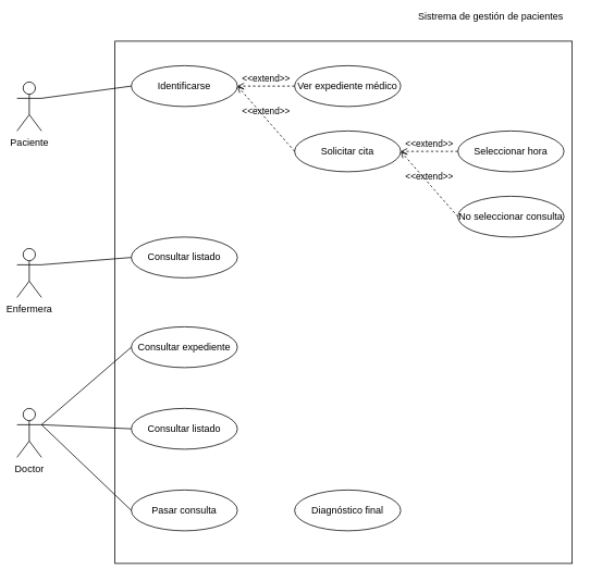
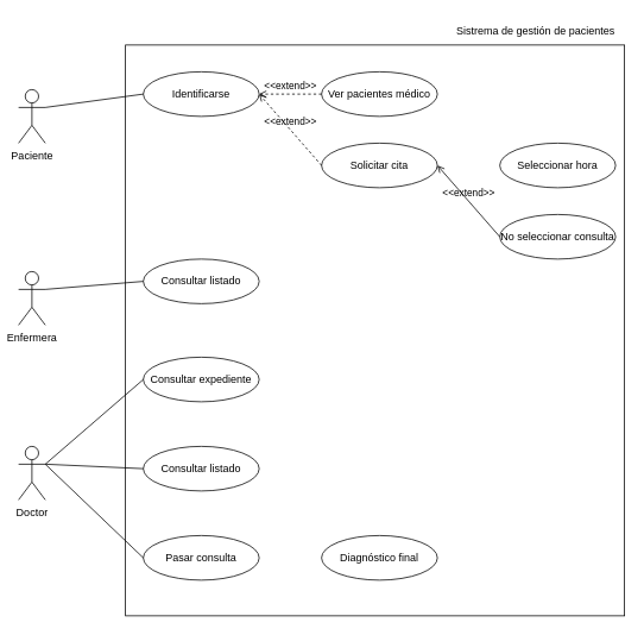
  <mxCell id="0" />
  <mxCell id="1" parent="0" />
  <mxCell id="2" value="" style="rounded=0;whiteSpace=wrap;html=1;fillColor=none;" vertex="1" parent="1"><mxGeometry x="140" y="50" width="560" height="640" as="geometry" /></mxCell>
  <mxCell id="3" value="Doctor" style="shape=umlActor;verticalLabelPosition=bottom;verticalAlign=top;html=1;outlineConnect=0;" vertex="1" parent="1"><mxGeometry x="20" y="500" width="30" height="60" as="geometry" /></mxCell>
  <mxCell id="4" value="Enfermera" style="shape=umlActor;verticalLabelPosition=bottom;verticalAlign=top;html=1;outlineConnect=0;" vertex="1" parent="1"><mxGeometry x="20" y="304" width="30" height="60" as="geometry" /></mxCell>
  <mxCell id="5" value="Paciente" style="shape=umlActor;verticalLabelPosition=bottom;verticalAlign=top;html=1;outlineConnect=0;" vertex="1" parent="1"><mxGeometry x="20" y="100" width="30" height="60" as="geometry" /></mxCell>
  <mxCell id="6" value="Identificarse" style="ellipse;whiteSpace=wrap;html=1;" vertex="1" parent="1"><mxGeometry x="160" y="80" width="130" height="50" as="geometry" /></mxCell>
- <mxCell id="7" value="Ver expediente médico" style="ellipse;whiteSpace=wrap;html=1;" vertex="1" parent="1"><mxGeometry x="360" y="80" width="130" height="50" as="geometry" /></mxCell>
+ <mxCell id="7" value="Ver pacientes médico" style="ellipse;whiteSpace=wrap;html=1;" vertex="1" parent="1"><mxGeometry x="360" y="80" width="130" height="50" as="geometry" /></mxCell>
  <mxCell id="8" value="Solicitar cita" style="ellipse;whiteSpace=wrap;html=1;" vertex="1" parent="1"><mxGeometry x="360" y="160" width="130" height="50" as="geometry" /></mxCell>
  <mxCell id="9" value="Seleccionar hora" style="ellipse;whiteSpace=wrap;html=1;" vertex="1" parent="1"><mxGeometry x="560" y="160" width="130" height="50" as="geometry" /></mxCell>
  <mxCell id="10" value="No seleccionar consulta" style="ellipse;whiteSpace=wrap;html=1;" vertex="1" parent="1"><mxGeometry x="560" y="240" width="130" height="50" as="geometry" /></mxCell>
  <mxCell id="11" value="Consultar listado" style="ellipse;whiteSpace=wrap;html=1;" vertex="1" parent="1"><mxGeometry x="160" y="290" width="130" height="50" as="geometry" /></mxCell>
  <mxCell id="12" value="Consultar expediente" style="ellipse;whiteSpace=wrap;html=1;" vertex="1" parent="1"><mxGeometry x="160" y="400" width="130" height="50" as="geometry" /></mxCell>
  <mxCell id="13" value="Consultar listado" style="ellipse;whiteSpace=wrap;html=1;" vertex="1" parent="1"><mxGeometry x="160" y="500" width="130" height="50" as="geometry" /></mxCell>
  <mxCell id="14" value="Pasar consulta" style="ellipse;whiteSpace=wrap;html=1;" vertex="1" parent="1"><mxGeometry x="160" y="600" width="130" height="50" as="geometry" /></mxCell>
  <mxCell id="15" value="Diagnóstico final" style="ellipse;whiteSpace=wrap;html=1;" vertex="1" parent="1"><mxGeometry x="360" y="600" width="130" height="50" as="geometry" /></mxCell>
  <mxCell id="16" value="" style="endArrow=none;html=1;rounded=0;exitX=1;exitY=0.333;exitDx=0;exitDy=0;exitPerimeter=0;entryX=0;entryY=0.5;entryDx=0;entryDy=0;" edge="1" parent="1" source="5" target="6"><mxGeometry width="50" height="50" relative="1" as="geometry"><mxPoint x="310" y="280" as="sourcePoint" /><mxPoint x="360" y="230" as="targetPoint" /></mxGeometry></mxCell>
  <mxCell id="17" value="" style="endArrow=none;html=1;rounded=0;exitX=0;exitY=0.5;exitDx=0;exitDy=0;entryX=1;entryY=0.333;entryDx=0;entryDy=0;entryPerimeter=0;" edge="1" parent="1" source="11" target="4"><mxGeometry width="50" height="50" relative="1" as="geometry"><mxPoint x="60" y="60" as="sourcePoint" /><mxPoint x="170" y="75" as="targetPoint" /></mxGeometry></mxCell>
  <mxCell id="18" value="" style="endArrow=none;html=1;rounded=0;exitX=0;exitY=0.5;exitDx=0;exitDy=0;entryX=1;entryY=0.333;entryDx=0;entryDy=0;entryPerimeter=0;" edge="1" parent="1" source="12" target="3"><mxGeometry width="50" height="50" relative="1" as="geometry"><mxPoint x="170" y="325" as="sourcePoint" /><mxPoint x="60" y="334" as="targetPoint" /></mxGeometry></mxCell>
  <mxCell id="19" value="" style="endArrow=none;html=1;rounded=0;exitX=0;exitY=0.5;exitDx=0;exitDy=0;entryX=1;entryY=0.333;entryDx=0;entryDy=0;entryPerimeter=0;" edge="1" parent="1" source="13" target="3"><mxGeometry width="50" height="50" relative="1" as="geometry"><mxPoint x="170" y="435" as="sourcePoint" /><mxPoint x="60" y="444" as="targetPoint" /></mxGeometry></mxCell>
  <mxCell id="20" value="" style="endArrow=none;html=1;rounded=0;exitX=0;exitY=0.5;exitDx=0;exitDy=0;entryX=1;entryY=0.333;entryDx=0;entryDy=0;entryPerimeter=0;" edge="1" parent="1" source="14" target="3"><mxGeometry width="50" height="50" relative="1" as="geometry"><mxPoint x="170" y="535" as="sourcePoint" /><mxPoint x="60" y="444" as="targetPoint" /></mxGeometry></mxCell>
  <mxCell id="21" value="&amp;lt;&amp;lt;extend&amp;gt;&amp;gt;" style="html=1;verticalAlign=bottom;labelBackgroundColor=none;endArrow=open;endFill=0;dashed=1;rounded=0;entryX=1;entryY=0.5;entryDx=0;entryDy=0;exitX=0;exitY=0.5;exitDx=0;exitDy=0;" edge="1" parent="1" source="7" target="6"><mxGeometry width="160" relative="1" as="geometry"><mxPoint x="470" y="0" as="sourcePoint" /><mxPoint x="410" y="90" as="targetPoint" /></mxGeometry></mxCell>
  <mxCell id="22" value="&amp;lt;&amp;lt;extend&amp;gt;&amp;gt;" style="html=1;verticalAlign=bottom;labelBackgroundColor=none;endArrow=open;endFill=0;dashed=1;rounded=0;entryX=1;entryY=0.5;entryDx=0;entryDy=0;exitX=0;exitY=0.5;exitDx=0;exitDy=0;" edge="1" parent="1" source="8" target="6"><mxGeometry width="160" relative="1" as="geometry"><mxPoint x="370" y="115" as="sourcePoint" /><mxPoint x="300" y="115" as="targetPoint" /></mxGeometry></mxCell>
- <mxCell id="23" value="&amp;lt;&amp;lt;extend&amp;gt;&amp;gt;" style="html=1;verticalAlign=bottom;labelBackgroundColor=none;endArrow=open;endFill=0;dashed=1;rounded=0;entryX=1;entryY=0.5;entryDx=0;entryDy=0;exitX=0;exitY=0.5;exitDx=0;exitDy=0;" edge="1" parent="1" source="9" target="8"><mxGeometry width="160" relative="1" as="geometry"><mxPoint x="370" y="195" as="sourcePoint" /><mxPoint x="300" y="115" as="targetPoint" /></mxGeometry></mxCell>
- <mxCell id="24" value="&amp;lt;&amp;lt;extend&amp;gt;&amp;gt;" style="html=1;verticalAlign=bottom;labelBackgroundColor=none;endArrow=open;endFill=0;dashed=1;rounded=0;entryX=1;entryY=0.5;entryDx=0;entryDy=0;exitX=0;exitY=0.5;exitDx=0;exitDy=0;" edge="1" parent="1" source="10" target="8"><mxGeometry width="160" relative="1" as="geometry"><mxPoint x="570" y="195" as="sourcePoint" /><mxPoint x="500" y="195" as="targetPoint" /></mxGeometry></mxCell>
- <mxCell id="25" value="Sistrema de gestión de pacientes" style="text;html=1;align=center;verticalAlign=middle;resizable=0;points=[];autosize=1;strokeColor=none;fillColor=none;" vertex="1" parent="1"><mxGeometry x="500" y="5" width="200" height="30" as="geometry" /></mxCell>
+ <mxCell id="24" value="&amp;lt;&amp;lt;extend&amp;gt;&amp;gt;" style="html=1;verticalAlign=bottom;labelBackgroundColor=none;endArrow=open;endFill=0;dashed=0;rounded=0;entryX=1;entryY=0.5;entryDx=0;entryDy=0;exitX=0;exitY=0.5;exitDx=0;exitDy=0;" edge="1" parent="1" source="10" target="8"><mxGeometry width="160" relative="1" as="geometry"><mxPoint x="570" y="195" as="sourcePoint" /><mxPoint x="500" y="195" as="targetPoint" /></mxGeometry></mxCell>
+ <mxCell id="25" value="Sistrema de gestión de pacientes" style="text;html=1;align=center;verticalAlign=middle;resizable=0;points=[];autosize=1;strokeColor=none;fillColor=none;" vertex="1" parent="1"><mxGeometry x="500" y="20" width="200" height="30" as="geometry" /></mxCell>
